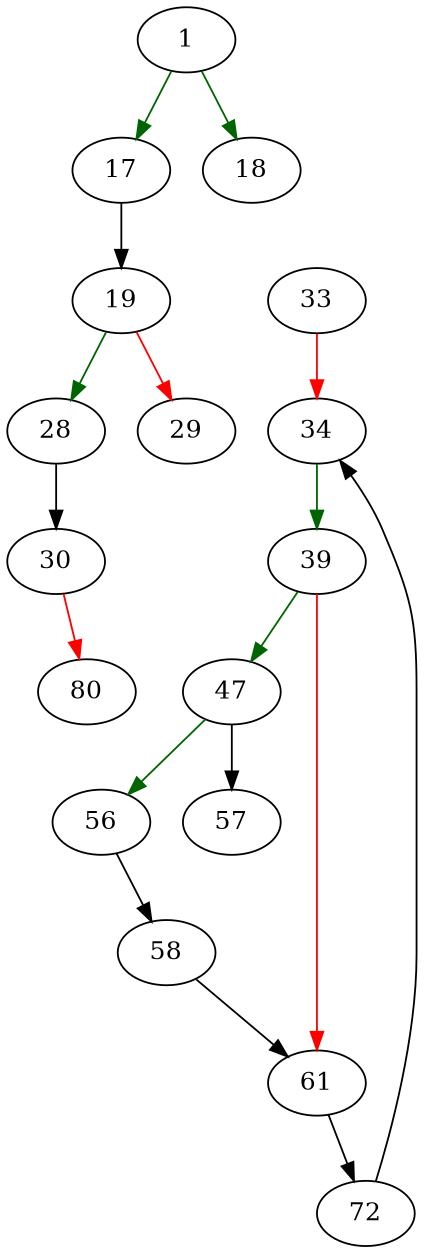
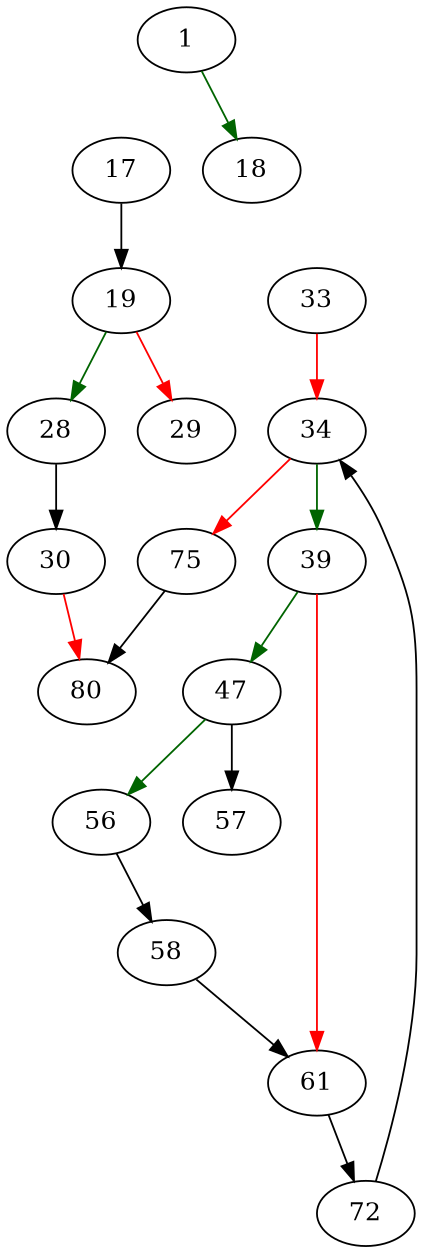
  strict digraph {
    1 [entry=true]
    17
    18
    19
    28
    29
    30
    80
    33
    34
    39
+   75
    47
    61
    56
    57
    72
    58
-   1 -> 17 [color=darkgreen cond=true]
    1 -> 18 [color=darkgreen cond=false]
    17 -> 19
    19 -> 28 [color=darkgreen cond=true]
    19 -> 29 [color=red cond=false]
    28 -> 30
    30 -> 80 [color=red cond=false]
    33 -> 34 [color=red]
    34 -> 39 [color=darkgreen cond=true]
+   34 -> 75 [color=red cond=false]
    39 -> 47 [color=darkgreen cond=true]
    39 -> 61 [color=red cond=false]
+   75 -> 80
    47 -> 56 [color=darkgreen cond=true]
    47 -> 57 [color=black cond=false]
    61 -> 72
    56 -> 58
    72 -> 34
    58 -> 61
  }
